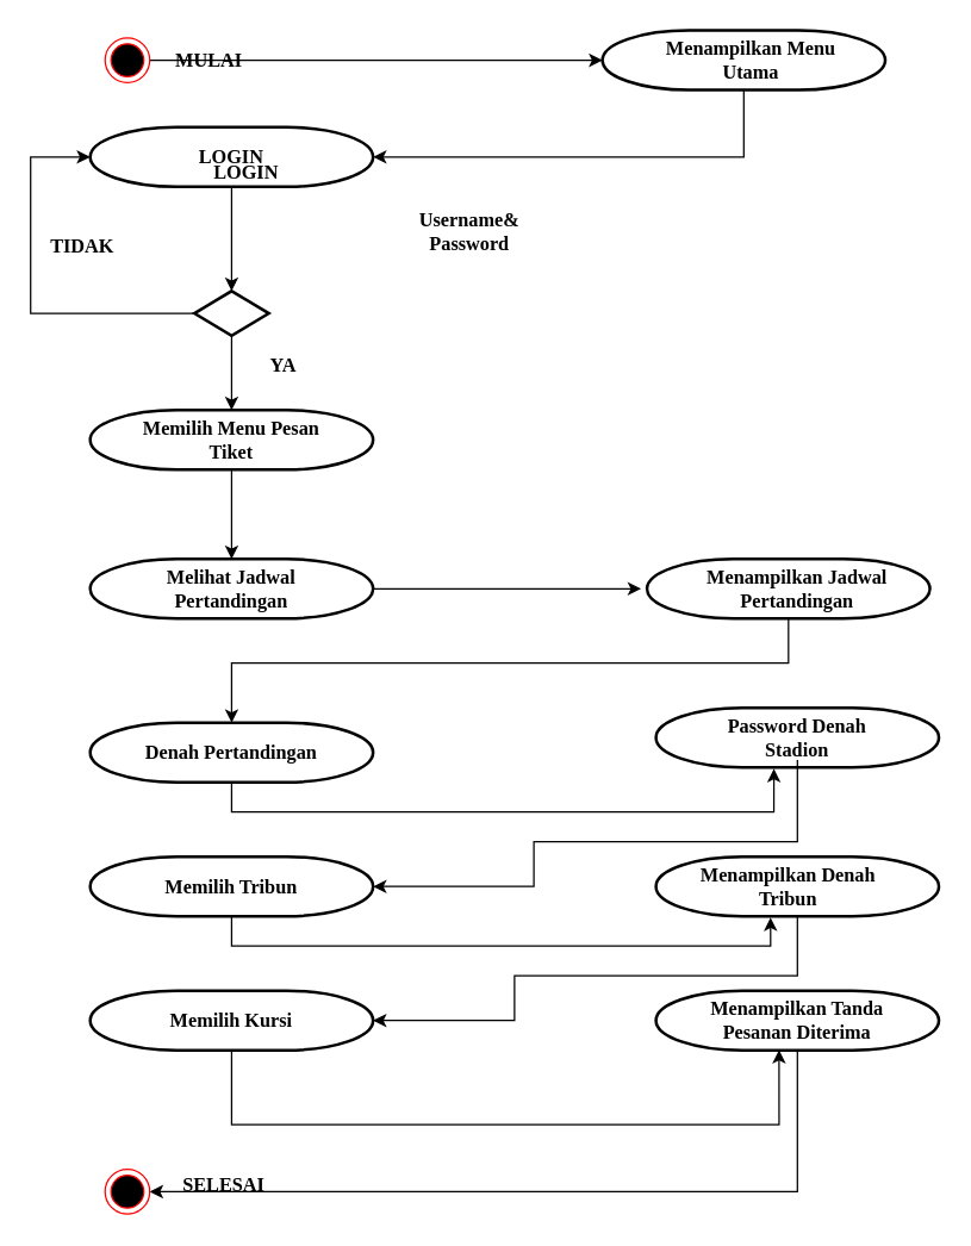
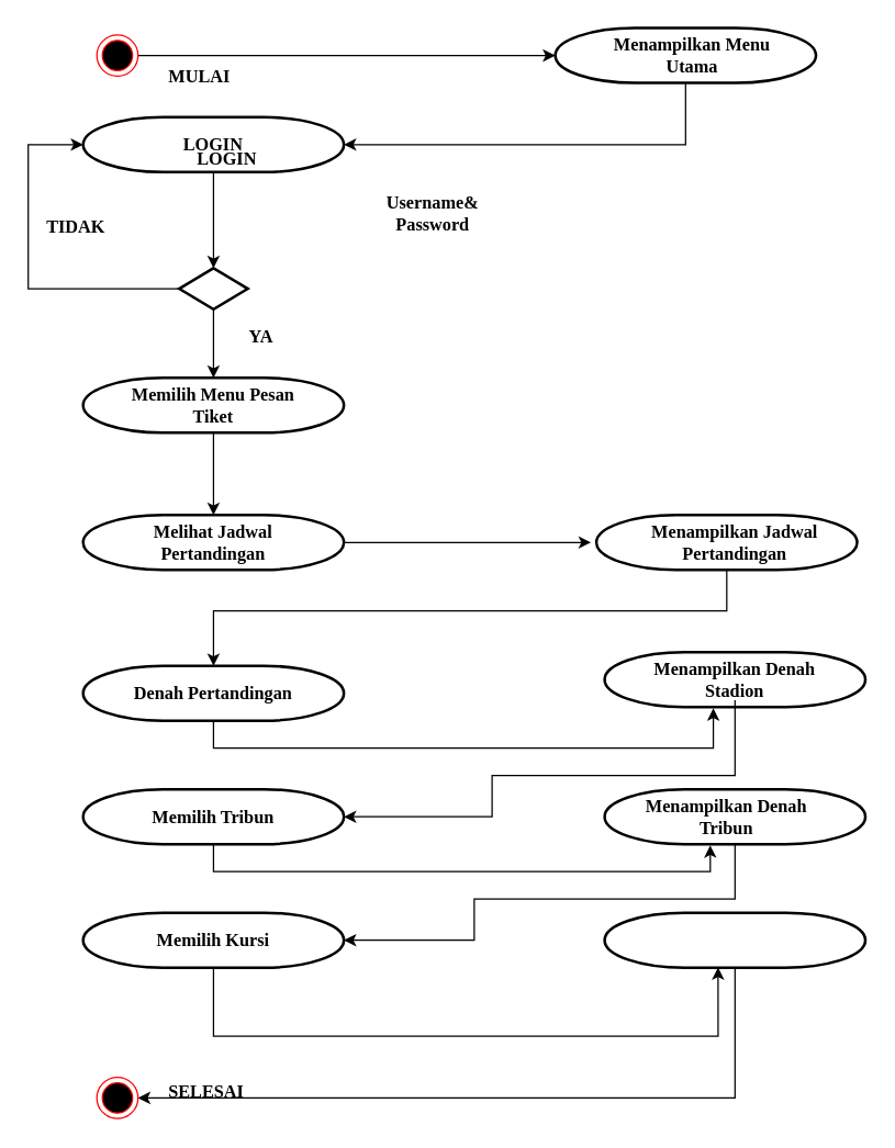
  <mxCell id="0" />
  <mxCell id="1" parent="0" />
  <mxCell id="2" style="edgeStyle=orthogonalEdgeStyle;rounded=0;orthogonalLoop=1;jettySize=auto;html=1;entryX=0;entryY=0.5;entryDx=0;entryDy=0;entryPerimeter=0;fontFamily=Times New Roman;fontSize=13;" edge="1" parent="1" source="3" target="5"><mxGeometry relative="1" as="geometry" /></mxCell>
  <mxCell id="3" value="" style="ellipse;html=1;shape=endState;fillColor=#000000;strokeColor=#ff0000;" vertex="1" parent="1"><mxGeometry x="70" y="25" width="30" height="30" as="geometry" /></mxCell>
  <mxCell id="4" style="edgeStyle=orthogonalEdgeStyle;rounded=0;orthogonalLoop=1;jettySize=auto;html=1;entryX=1;entryY=0.5;entryDx=0;entryDy=0;entryPerimeter=0;fontFamily=Times New Roman;fontSize=13;" edge="1" parent="1" source="5" target="7"><mxGeometry relative="1" as="geometry"><Array as="points"><mxPoint x="499" y="105" /></Array></mxGeometry></mxCell>
  <mxCell id="5" value="" style="strokeWidth=2;html=1;shape=mxgraph.flowchart.terminator;whiteSpace=wrap;" vertex="1" parent="1"><mxGeometry x="404" y="20" width="190" height="40" as="geometry" /></mxCell>
  <mxCell id="6" style="edgeStyle=orthogonalEdgeStyle;rounded=0;orthogonalLoop=1;jettySize=auto;html=1;entryX=0.5;entryY=0;entryDx=0;entryDy=0;entryPerimeter=0;fontFamily=Times New Roman;fontSize=13;" edge="1" parent="1" source="7" target="10"><mxGeometry relative="1" as="geometry" /></mxCell>
  <mxCell id="7" value="" style="strokeWidth=2;html=1;shape=mxgraph.flowchart.terminator;whiteSpace=wrap;" vertex="1" parent="1"><mxGeometry x="60" y="85" width="190" height="40" as="geometry" /></mxCell>
  <mxCell id="8" style="edgeStyle=orthogonalEdgeStyle;rounded=0;orthogonalLoop=1;jettySize=auto;html=1;entryX=0;entryY=0.5;entryDx=0;entryDy=0;entryPerimeter=0;fontFamily=Times New Roman;fontSize=13;" edge="1" parent="1" source="10" target="7"><mxGeometry relative="1" as="geometry"><Array as="points"><mxPoint x="20" y="210" /><mxPoint x="20" y="105" /></Array></mxGeometry></mxCell>
  <mxCell id="9" style="edgeStyle=orthogonalEdgeStyle;rounded=0;orthogonalLoop=1;jettySize=auto;html=1;entryX=0.5;entryY=0;entryDx=0;entryDy=0;entryPerimeter=0;fontFamily=Times New Roman;fontSize=13;" edge="1" parent="1" source="10" target="20"><mxGeometry relative="1" as="geometry" /></mxCell>
  <mxCell id="10" value="" style="strokeWidth=2;html=1;shape=mxgraph.flowchart.decision;whiteSpace=wrap;" vertex="1" parent="1"><mxGeometry x="130" y="195" width="50" height="30" as="geometry" /></mxCell>
  <mxCell id="11" style="edgeStyle=orthogonalEdgeStyle;rounded=0;orthogonalLoop=1;jettySize=auto;html=1;entryX=0.435;entryY=0.995;entryDx=0;entryDy=0;entryPerimeter=0;fontFamily=Times New Roman;fontSize=13;" edge="1" parent="1" source="12" target="22"><mxGeometry relative="1" as="geometry"><Array as="points"><mxPoint x="155" y="755" /><mxPoint x="523" y="755" /></Array></mxGeometry></mxCell>
  <mxCell id="12" value="" style="strokeWidth=2;html=1;shape=mxgraph.flowchart.terminator;whiteSpace=wrap;" vertex="1" parent="1"><mxGeometry x="60" y="665" width="190" height="40" as="geometry" /></mxCell>
  <mxCell id="13" style="edgeStyle=orthogonalEdgeStyle;rounded=0;orthogonalLoop=1;jettySize=auto;html=1;entryX=0.405;entryY=1.023;entryDx=0;entryDy=0;entryPerimeter=0;fontFamily=Times New Roman;fontSize=13;" edge="1" parent="1" source="14" target="24"><mxGeometry relative="1" as="geometry"><Array as="points"><mxPoint x="155" y="635" /><mxPoint x="517" y="635" /></Array></mxGeometry></mxCell>
  <mxCell id="14" value="" style="strokeWidth=2;html=1;shape=mxgraph.flowchart.terminator;whiteSpace=wrap;" vertex="1" parent="1"><mxGeometry x="60" y="575" width="190" height="40" as="geometry" /></mxCell>
  <mxCell id="15" style="edgeStyle=orthogonalEdgeStyle;rounded=0;orthogonalLoop=1;jettySize=auto;html=1;entryX=0.417;entryY=1.023;entryDx=0;entryDy=0;entryPerimeter=0;fontFamily=Times New Roman;fontSize=13;" edge="1" parent="1" source="16" target="25"><mxGeometry relative="1" as="geometry"><Array as="points"><mxPoint x="155" y="545" /><mxPoint x="519" y="545" /></Array></mxGeometry></mxCell>
  <mxCell id="16" value="" style="strokeWidth=2;html=1;shape=mxgraph.flowchart.terminator;whiteSpace=wrap;" vertex="1" parent="1"><mxGeometry x="60" y="485" width="190" height="40" as="geometry" /></mxCell>
  <mxCell id="17" style="edgeStyle=orthogonalEdgeStyle;rounded=0;orthogonalLoop=1;jettySize=auto;html=1;fontFamily=Times New Roman;fontSize=13;" edge="1" parent="1" source="18"><mxGeometry relative="1" as="geometry"><mxPoint x="430" y="395" as="targetPoint" /></mxGeometry></mxCell>
  <mxCell id="18" value="" style="strokeWidth=2;html=1;shape=mxgraph.flowchart.terminator;whiteSpace=wrap;" vertex="1" parent="1"><mxGeometry x="60" y="375" width="190" height="40" as="geometry" /></mxCell>
  <mxCell id="19" style="edgeStyle=orthogonalEdgeStyle;rounded=0;orthogonalLoop=1;jettySize=auto;html=1;entryX=0.5;entryY=0;entryDx=0;entryDy=0;entryPerimeter=0;fontFamily=Times New Roman;fontSize=13;" edge="1" parent="1" source="20" target="18"><mxGeometry relative="1" as="geometry" /></mxCell>
  <mxCell id="20" value="" style="strokeWidth=2;html=1;shape=mxgraph.flowchart.terminator;whiteSpace=wrap;" vertex="1" parent="1"><mxGeometry x="60" y="275" width="190" height="40" as="geometry" /></mxCell>
  <mxCell id="21" style="edgeStyle=orthogonalEdgeStyle;rounded=0;orthogonalLoop=1;jettySize=auto;html=1;entryX=1;entryY=0.5;entryDx=0;entryDy=0;fontFamily=Times New Roman;fontSize=13;" edge="1" parent="1" source="22" target="40"><mxGeometry relative="1" as="geometry"><Array as="points"><mxPoint x="535" y="800" /></Array></mxGeometry></mxCell>
  <mxCell id="22" value="" style="strokeWidth=2;html=1;shape=mxgraph.flowchart.terminator;whiteSpace=wrap;" vertex="1" parent="1"><mxGeometry x="440" y="665" width="190" height="40" as="geometry" /></mxCell>
  <mxCell id="23" style="edgeStyle=orthogonalEdgeStyle;rounded=0;orthogonalLoop=1;jettySize=auto;html=1;entryX=1;entryY=0.5;entryDx=0;entryDy=0;entryPerimeter=0;fontFamily=Times New Roman;fontSize=13;" edge="1" parent="1" source="24" target="12"><mxGeometry relative="1" as="geometry"><Array as="points"><mxPoint x="535" y="655" /><mxPoint x="345" y="655" /><mxPoint x="345" y="685" /></Array></mxGeometry></mxCell>
  <mxCell id="24" value="" style="strokeWidth=2;html=1;shape=mxgraph.flowchart.terminator;whiteSpace=wrap;" vertex="1" parent="1"><mxGeometry x="440" y="575" width="190" height="40" as="geometry" /></mxCell>
  <mxCell id="25" value="" style="strokeWidth=2;html=1;shape=mxgraph.flowchart.terminator;whiteSpace=wrap;" vertex="1" parent="1"><mxGeometry x="440" y="475" width="190" height="40" as="geometry" /></mxCell>
  <mxCell id="26" style="edgeStyle=orthogonalEdgeStyle;rounded=0;orthogonalLoop=1;jettySize=auto;html=1;entryX=0.5;entryY=0;entryDx=0;entryDy=0;entryPerimeter=0;fontFamily=Times New Roman;fontSize=13;" edge="1" parent="1" source="27" target="16"><mxGeometry relative="1" as="geometry"><Array as="points"><mxPoint x="529" y="445" /><mxPoint x="155" y="445" /></Array></mxGeometry></mxCell>
  <mxCell id="27" value="" style="strokeWidth=2;html=1;shape=mxgraph.flowchart.terminator;whiteSpace=wrap;" vertex="1" parent="1"><mxGeometry x="434" y="375" width="190" height="40" as="geometry" /></mxCell>
  <mxCell id="28" value="LOGIN" style="text;html=1;strokeColor=none;fillColor=none;align=center;verticalAlign=middle;whiteSpace=wrap;rounded=0;fontStyle=1;fontFamily=Times New Roman;fontSize=13;" vertex="1" parent="1"><mxGeometry x="85" y="90" width="140" height="30" as="geometry" /></mxCell>
  <mxCell id="29" value="Denah Pertandingan" style="text;html=1;strokeColor=none;fillColor=none;align=center;verticalAlign=middle;whiteSpace=wrap;rounded=0;fontStyle=1;fontFamily=Times New Roman;fontSize=13;" vertex="1" parent="1"><mxGeometry x="85" y="490" width="140" height="30" as="geometry" /></mxCell>
  <mxCell id="30" value="Melihat Jadwal Pertandingan" style="text;html=1;strokeColor=none;fillColor=none;align=center;verticalAlign=middle;whiteSpace=wrap;rounded=0;fontStyle=1;fontFamily=Times New Roman;fontSize=13;" vertex="1" parent="1"><mxGeometry x="85" y="380" width="140" height="30" as="geometry" /></mxCell>
  <mxCell id="31" value="Memilih Menu Pesan Tiket" style="text;html=1;strokeColor=none;fillColor=none;align=center;verticalAlign=middle;whiteSpace=wrap;rounded=0;fontStyle=1;fontFamily=Times New Roman;fontSize=13;" vertex="1" parent="1"><mxGeometry x="85" y="280" width="140" height="30" as="geometry" /></mxCell>
  <mxCell id="32" value="Menampilkan Jadwal Pertandingan" style="text;html=1;strokeColor=none;fillColor=none;align=center;verticalAlign=middle;whiteSpace=wrap;rounded=0;fontStyle=1;fontFamily=Times New Roman;fontSize=13;" vertex="1" parent="1"><mxGeometry x="465" y="380" width="140" height="30" as="geometry" /></mxCell>
  <mxCell id="33" value="Menampilkan Menu Utama" style="text;html=1;strokeColor=none;fillColor=none;align=center;verticalAlign=middle;whiteSpace=wrap;rounded=0;fontStyle=1;fontFamily=Times New Roman;fontSize=13;" vertex="1" parent="1"><mxGeometry x="434" y="25" width="140" height="30" as="geometry" /></mxCell>
  <mxCell id="34" value="Menampilkan Denah Tribun" style="text;html=1;strokeColor=none;fillColor=none;align=center;verticalAlign=middle;whiteSpace=wrap;rounded=0;fontStyle=1;fontFamily=Times New Roman;fontSize=13;" vertex="1" parent="1"><mxGeometry x="459" y="580" width="140" height="30" as="geometry" /></mxCell>
  <mxCell id="35" value="Memilih Kursi" style="text;html=1;strokeColor=none;fillColor=none;align=center;verticalAlign=middle;whiteSpace=wrap;rounded=0;fontStyle=1;fontFamily=Times New Roman;fontSize=13;" vertex="1" parent="1"><mxGeometry x="85" y="670" width="140" height="30" as="geometry" /></mxCell>
  <mxCell id="36" value="Memilih Tribun" style="text;html=1;strokeColor=none;fillColor=none;align=center;verticalAlign=middle;whiteSpace=wrap;rounded=0;fontStyle=1;fontFamily=Times New Roman;fontSize=13;" vertex="1" parent="1"><mxGeometry x="85" y="580" width="140" height="30" as="geometry" /></mxCell>
  <mxCell id="37" style="edgeStyle=orthogonalEdgeStyle;rounded=0;orthogonalLoop=1;jettySize=auto;html=1;entryX=1;entryY=0.5;entryDx=0;entryDy=0;entryPerimeter=0;fontFamily=Times New Roman;fontSize=13;" edge="1" parent="1" source="38" target="14"><mxGeometry relative="1" as="geometry"><Array as="points"><mxPoint x="535" y="565" /><mxPoint x="358" y="565" /><mxPoint x="358" y="595" /></Array></mxGeometry></mxCell>
- <mxCell id="38" value="Password Denah Stadion" style="text;html=1;strokeColor=none;fillColor=none;align=center;verticalAlign=middle;whiteSpace=wrap;rounded=0;fontStyle=1;fontFamily=Times New Roman;fontSize=13;" vertex="1" parent="1"><mxGeometry x="465" y="480" width="140" height="30" as="geometry" /></mxCell>
- <mxCell id="39" value="Menampilkan Tanda Pesanan Diterima" style="text;html=1;strokeColor=none;fillColor=none;align=center;verticalAlign=middle;whiteSpace=wrap;rounded=0;fontStyle=1;fontFamily=Times New Roman;fontSize=13;" vertex="1" parent="1"><mxGeometry x="465" y="670" width="140" height="30" as="geometry" /></mxCell>
+ <mxCell id="38" value="Menampilkan Denah Stadion" style="text;html=1;strokeColor=none;fillColor=none;align=center;verticalAlign=middle;whiteSpace=wrap;rounded=0;fontStyle=1;fontFamily=Times New Roman;fontSize=13;" vertex="1" parent="1"><mxGeometry x="465" y="480" width="140" height="30" as="geometry" /></mxCell>
  <mxCell id="40" value="" style="ellipse;html=1;shape=endState;fillColor=#000000;strokeColor=#ff0000;fontFamily=Times New Roman;fontSize=13;" vertex="1" parent="1"><mxGeometry x="70" y="785" width="30" height="30" as="geometry" /></mxCell>
  <mxCell id="41" value="LOGIN" style="text;html=1;strokeColor=none;fillColor=none;align=center;verticalAlign=middle;whiteSpace=wrap;rounded=0;fontStyle=1;fontFamily=Times New Roman;fontSize=13;" vertex="1" parent="1"><mxGeometry x="95" y="100" width="140" height="30" as="geometry" /></mxCell>
  <mxCell id="42" value="YA" style="text;html=1;strokeColor=none;fillColor=none;align=center;verticalAlign=middle;whiteSpace=wrap;rounded=0;fontStyle=1;fontFamily=Times New Roman;fontSize=13;" vertex="1" parent="1"><mxGeometry x="160" y="235" width="60" height="20" as="geometry" /></mxCell>
  <mxCell id="43" value="TIDAK" style="text;html=1;strokeColor=none;fillColor=none;align=center;verticalAlign=middle;whiteSpace=wrap;rounded=0;fontStyle=1;fontFamily=Times New Roman;fontSize=13;" vertex="1" parent="1"><mxGeometry x="25" y="155" width="60" height="20" as="geometry" /></mxCell>
- <mxCell id="44" value="MULAI" style="text;html=1;strokeColor=none;fillColor=none;align=center;verticalAlign=middle;whiteSpace=wrap;rounded=0;fontStyle=1;fontFamily=Times New Roman;fontSize=13;" vertex="1" parent="1"><mxGeometry x="110" y="30" width="60" height="20" as="geometry" /></mxCell>
+ <mxCell id="44" value="MULAI" style="text;html=1;strokeColor=none;fillColor=none;align=center;verticalAlign=middle;whiteSpace=wrap;rounded=0;fontStyle=1;fontFamily=Times New Roman;fontSize=13;" vertex="1" parent="1"><mxGeometry x="115" y="45" width="60" height="20" as="geometry" /></mxCell>
  <mxCell id="45" value="SELESAI" style="text;html=1;strokeColor=none;fillColor=none;align=center;verticalAlign=middle;whiteSpace=wrap;rounded=0;fontStyle=1;fontFamily=Times New Roman;fontSize=13;" vertex="1" parent="1"><mxGeometry x="120" y="785" width="60" height="20" as="geometry" /></mxCell>
  <mxCell id="46" value="Username&amp;amp; Password" style="text;html=1;strokeColor=none;fillColor=none;align=center;verticalAlign=middle;whiteSpace=wrap;rounded=0;fontStyle=1;fontFamily=Times New Roman;fontSize=13;" vertex="1" parent="1"><mxGeometry x="265" y="145" width="100" height="20" as="geometry" /></mxCell>
